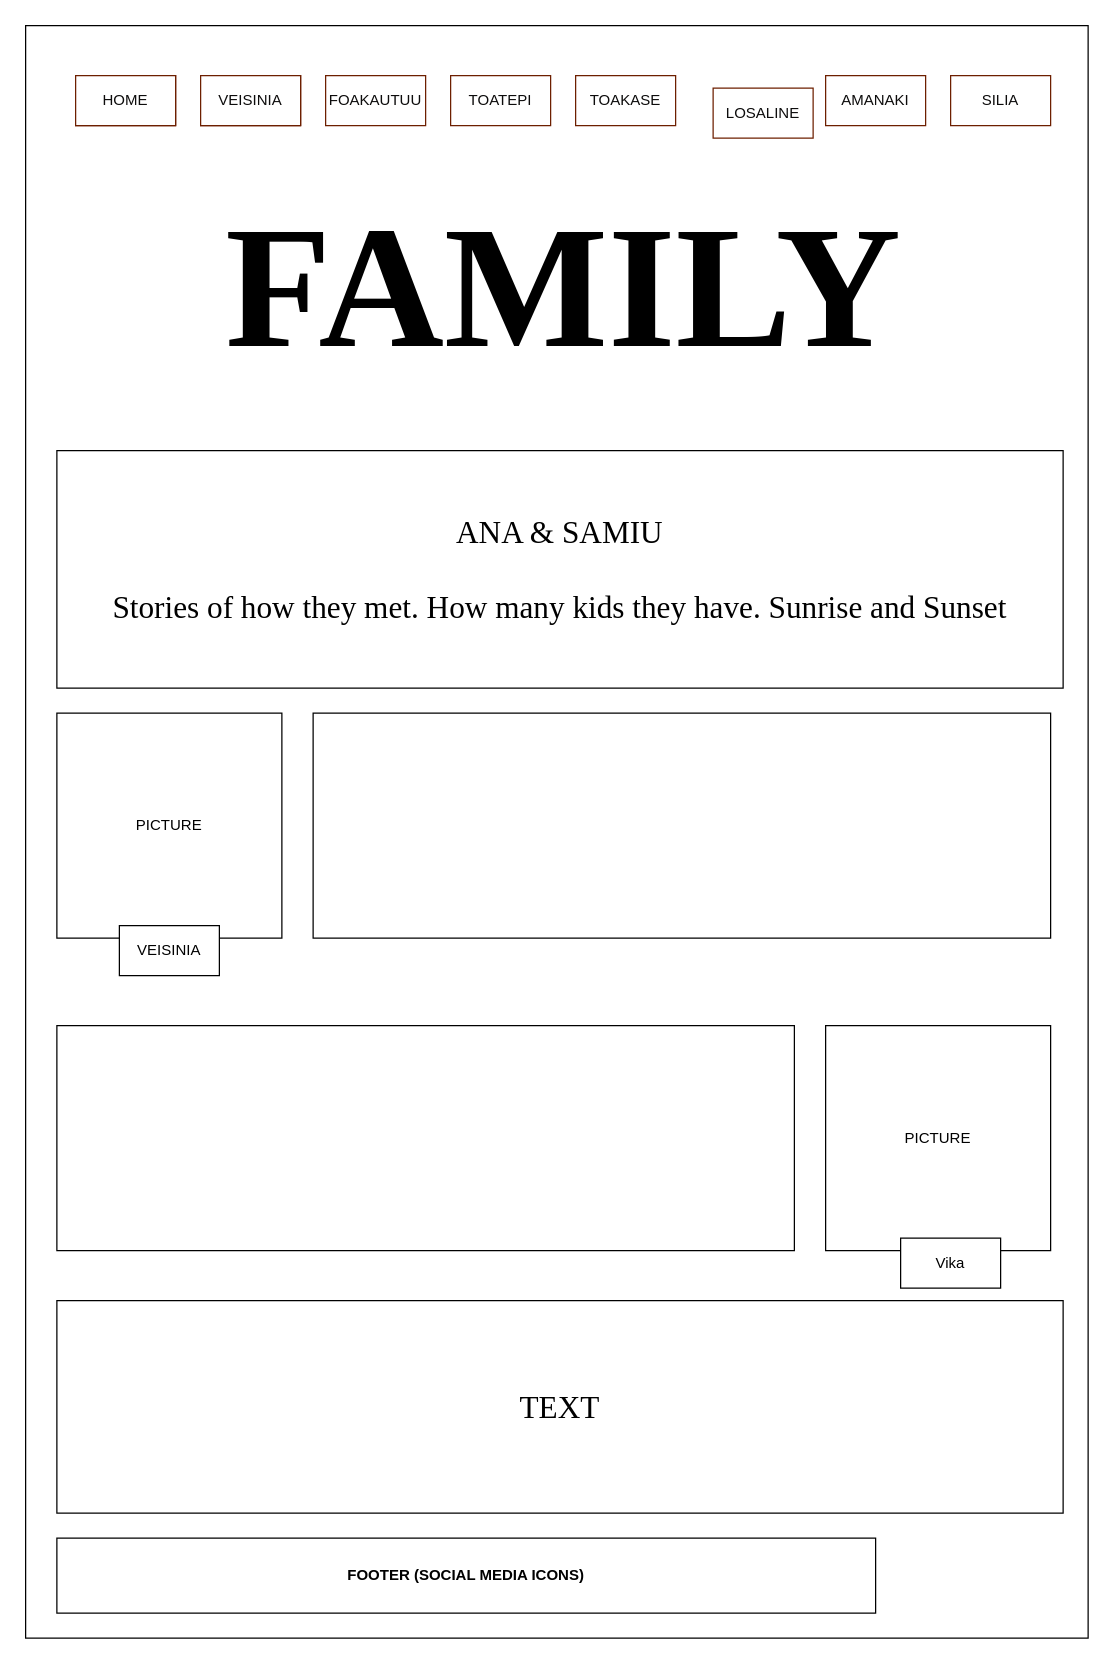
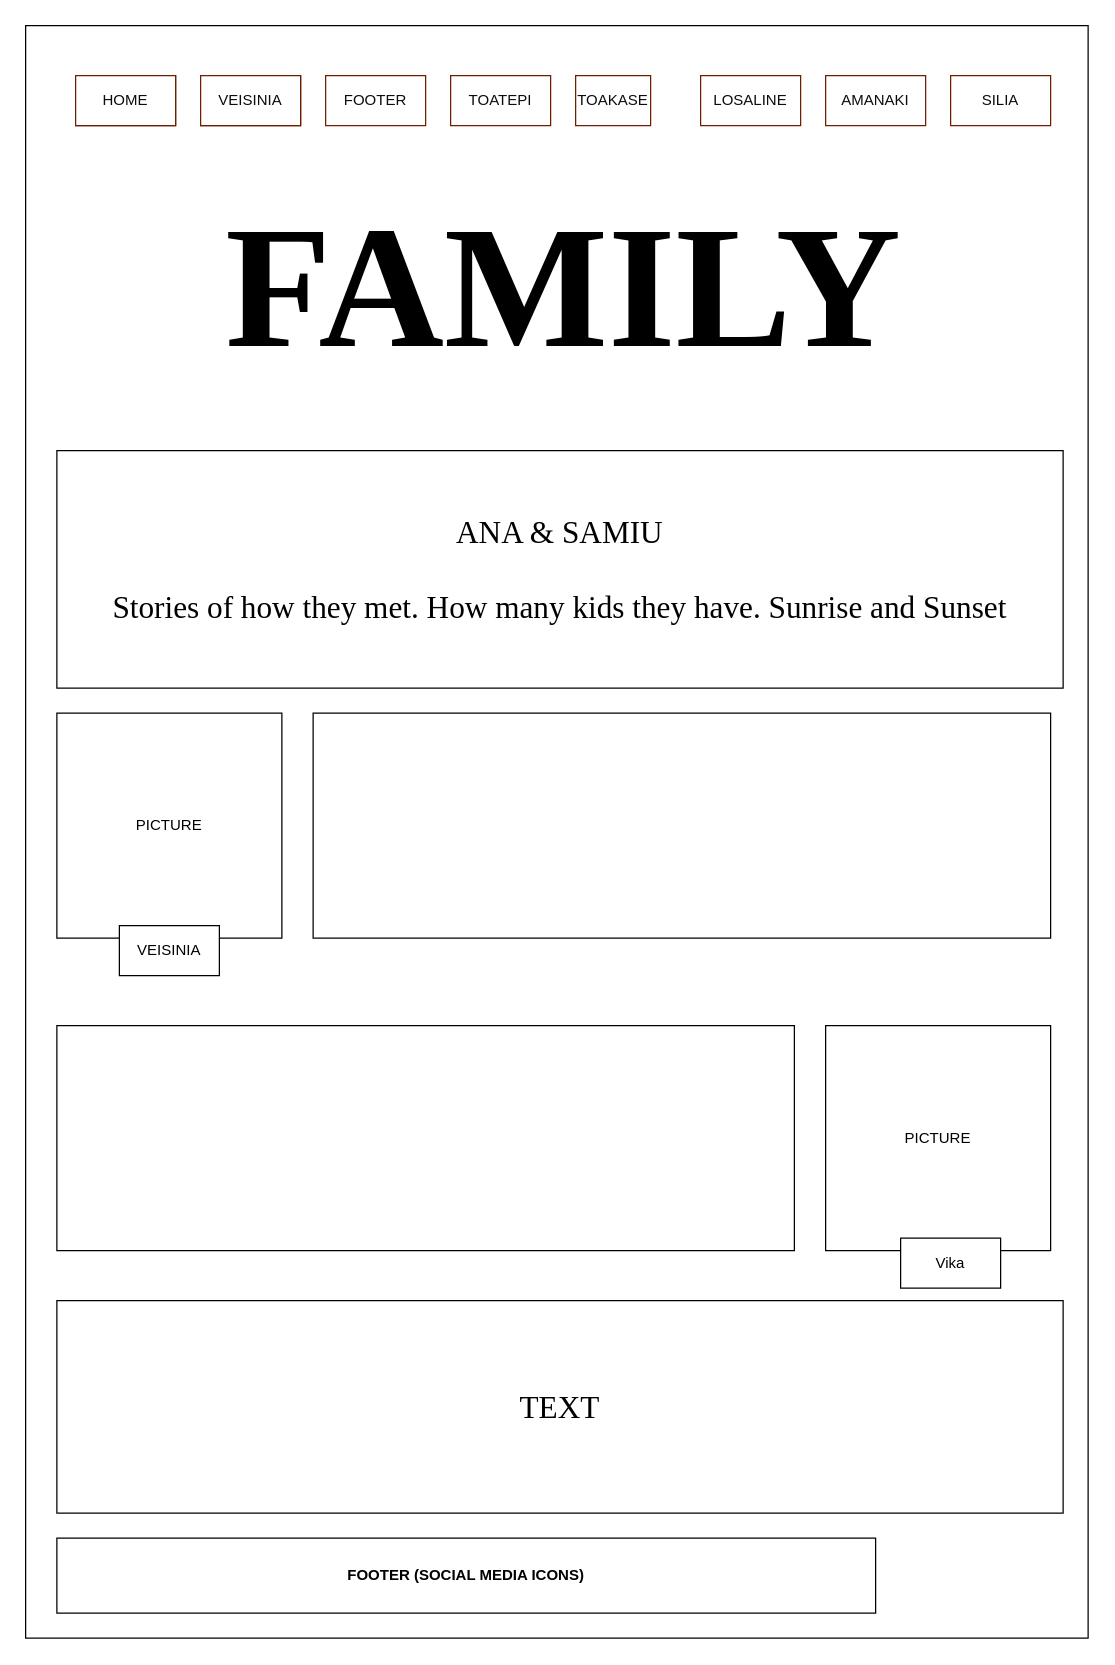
  <mxCell id="0" />
  <mxCell id="1" parent="0" />
  <mxCell id="2" value="" style="rounded=0;whiteSpace=wrap;html=1;labelBackgroundColor=#FFCCEE;" parent="1" vertex="1"><mxGeometry width="850" height="1290" as="geometry" x="20" y="20" /></mxCell>
  <mxCell id="3" value="HOME" style="rounded=0;whiteSpace=wrap;html=1;fillColor=#FFFFFF;strokeColor=#6D1F00;fontColor=#ffffff;" parent="1" vertex="1"><mxGeometry x="60" y="60" width="80" height="40" as="geometry" /></mxCell>
  <mxCell id="4" value="VEISINIA" style="rounded=0;whiteSpace=wrap;html=1;fillColor=#FFFFFF;strokeColor=#6D1F00;fontColor=#ffffff;" parent="1" vertex="1"><mxGeometry x="160" y="60" width="80" height="40" as="geometry" /></mxCell>
- <mxCell id="5" value="FOAKAUTUU" style="rounded=0;whiteSpace=wrap;html=1;fillColor=#FFFFFF;strokeColor=#6D1F00;fontColor=#0d0c0c;" parent="1" vertex="1"><mxGeometry x="260" y="60" width="80" height="40" as="geometry" /></mxCell>
+ <mxCell id="5" value="FOOTER" style="rounded=0;whiteSpace=wrap;html=1;fillColor=#FFFFFF;strokeColor=#6D1F00;fontColor=#0d0c0c;" parent="1" vertex="1"><mxGeometry x="260" y="60" width="80" height="40" as="geometry" /></mxCell>
  <mxCell id="6" value="TOATEPI" style="rounded=0;whiteSpace=wrap;html=1;fillColor=#FFFFFF;strokeColor=#6D1F00;fontColor=#0d0c0c;" parent="1" vertex="1"><mxGeometry x="360" y="60" width="80" height="40" as="geometry" /></mxCell>
  <mxCell id="7" value="&lt;font data-font-src=&quot;https://fonts.googleapis.com/css?family=emotional+rescue+font&quot; style=&quot;font-size: 139px;&quot;&gt;FAMILY&lt;/font&gt;" style="text;html=1;fontSize=24;fontStyle=1;verticalAlign=middle;align=center;fontFamily=Garamond;labelBackgroundColor=none;labelBorderColor=none;spacingTop=0;spacing=10;spacingRight=0;" parent="1" vertex="1"><mxGeometry x="50" y="120" width="800" height="220" as="geometry" /></mxCell>
  <mxCell id="8" value="AMANAKI" style="rounded=0;whiteSpace=wrap;html=1;fillColor=#FFFFFF;strokeColor=#6D1F00;fontColor=#0d0c0c;" parent="1" vertex="1"><mxGeometry x="660" y="60" width="80" height="40" as="geometry" /></mxCell>
- <mxCell id="9" value="LOSALINE" style="rounded=0;whiteSpace=wrap;html=1;fillColor=#FFFFFF;strokeColor=#6D1F00;fontColor=#0d0c0c;" parent="1" vertex="1"><mxGeometry x="570" y="70" width="80" height="40" as="geometry" /></mxCell>
- <mxCell id="10" value="TOAKASE" style="rounded=0;whiteSpace=wrap;html=1;fillColor=#FFFFFF;strokeColor=#6D1F00;fontColor=#0d0c0c;" parent="1" vertex="1"><mxGeometry x="460" y="60" width="80" height="40" as="geometry" /></mxCell>
+ <mxCell id="9" value="LOSALINE" style="rounded=0;whiteSpace=wrap;html=1;fillColor=#FFFFFF;strokeColor=#6D1F00;fontColor=#0d0c0c;" parent="1" vertex="1"><mxGeometry x="560" y="60" width="80" height="40" as="geometry" /></mxCell>
+ <mxCell id="10" value="TOAKASE" style="rounded=0;whiteSpace=wrap;html=1;fillColor=#FFFFFF;strokeColor=#6D1F00;fontColor=#0d0c0c;" parent="1" vertex="1"><mxGeometry x="460" y="60" width="60" height="40" as="geometry" /></mxCell>
  <mxCell id="11" value="SILIA" style="rounded=0;whiteSpace=wrap;html=1;fillColor=#FFFFFF;strokeColor=#6D1F00;fontColor=#0d0c0c;" parent="1" vertex="1"><mxGeometry x="760" y="60" width="80" height="40" as="geometry" /></mxCell>
  <mxCell id="12" value="ANA &amp;amp; SAMIU&lt;br&gt;&lt;br&gt;Stories of how they met. How many kids they have. Sunrise and Sunset" style="rounded=0;whiteSpace=wrap;html=1;fontFamily=Garamond;fontSize=25;" parent="1" vertex="1"><mxGeometry x="45" y="360" width="805" height="190" as="geometry" /></mxCell>
  <mxCell id="13" value="TEXT" style="rounded=0;whiteSpace=wrap;html=1;fontFamily=Garamond;fontSize=25;" parent="1" vertex="1"><mxGeometry x="45" y="1040" width="805" height="170" as="geometry" /></mxCell>
  <mxCell id="14" value="&lt;b&gt;FOOTER (SOCIAL MEDIA ICONS)&lt;/b&gt;" style="rounded=0;whiteSpace=wrap;html=1;labelBackgroundColor=none;" parent="1" vertex="1"><mxGeometry x="45" y="1230" width="655" height="60" as="geometry" /></mxCell>
  <mxCell id="15" value="PICTURE" style="whiteSpace=wrap;html=1;aspect=fixed;" parent="1" vertex="1"><mxGeometry x="45" y="570" width="180" height="180" as="geometry" /></mxCell>
  <mxCell id="16" value="VEISINIA" style="rounded=0;whiteSpace=wrap;html=1;" parent="1" vertex="1"><mxGeometry x="95" y="740" width="80" height="40" as="geometry" /></mxCell>
  <mxCell id="17" value="PICTURE" style="whiteSpace=wrap;html=1;aspect=fixed;" parent="1" vertex="1"><mxGeometry x="660" y="820" width="180" height="180" as="geometry" /></mxCell>
  <mxCell id="18" value="Vika" style="rounded=0;whiteSpace=wrap;html=1;" parent="1" vertex="1"><mxGeometry x="720" y="990" width="80" height="40" as="geometry" /></mxCell>
  <mxCell id="19" value="HOME" style="rounded=0;whiteSpace=wrap;html=1;fillColor=#FFFFFF;strokeColor=#6D1F00;fontColor=#0d0c0c;" parent="1" vertex="1"><mxGeometry x="60" y="60" width="80" height="40" as="geometry" /></mxCell>
  <mxCell id="20" value="VEISINIA" style="rounded=0;whiteSpace=wrap;html=1;fillColor=#FFFFFF;strokeColor=#6D1F00;fontColor=#0d0c0c;" parent="1" vertex="1"><mxGeometry x="160" y="60" width="80" height="40" as="geometry" /></mxCell>
  <mxCell id="21" value="" style="rounded=0;whiteSpace=wrap;html=1;" vertex="1" parent="1"><mxGeometry x="250" y="570" width="590" height="180" as="geometry" /></mxCell>
  <mxCell id="22" value="" style="rounded=0;whiteSpace=wrap;html=1;" vertex="1" parent="1"><mxGeometry x="45" y="820" width="590" height="180" as="geometry" /></mxCell>
